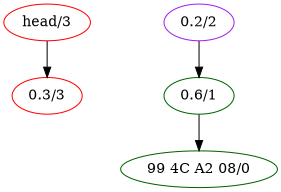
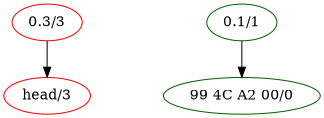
  digraph {
    nodesep=1.0
    node [color=red]
    n1 [label="head/3"]
    n2 [label="0.3/3"]
-   n3 [color=purple label="0.2/2"]
-   n4 [color=darkgreen label="0.6/1"]
-   n5 [color=darkgreen label="99 4C A2 08/0"]
-   n1 -> n2
-   n3 -> n4
+   n4 [color=darkgreen label="0.1/1"]
+   n5 [color=darkgreen label="99 4C A2 00/0"]
+   n2 -> n1
    n4 -> n5
  }
